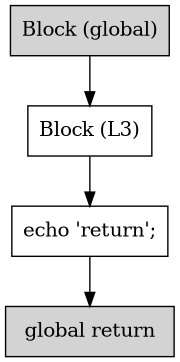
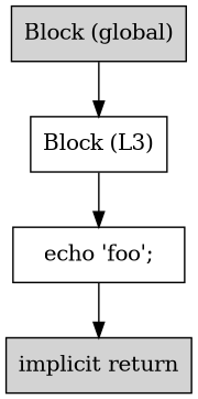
  digraph {
    node [shape=box]
-   n1 [label="global return" style=filled]
+   n1 [label="implicit return" style=filled]
    n2 [label="Block (global)" style=filled]
    n3 [label="Block (L3)"]
-   n4 [label="echo 'return';"]
+   n4 [label="echo 'foo';"]
    n2 -> n3
    n3 -> n4
    n4 -> n1
  }
